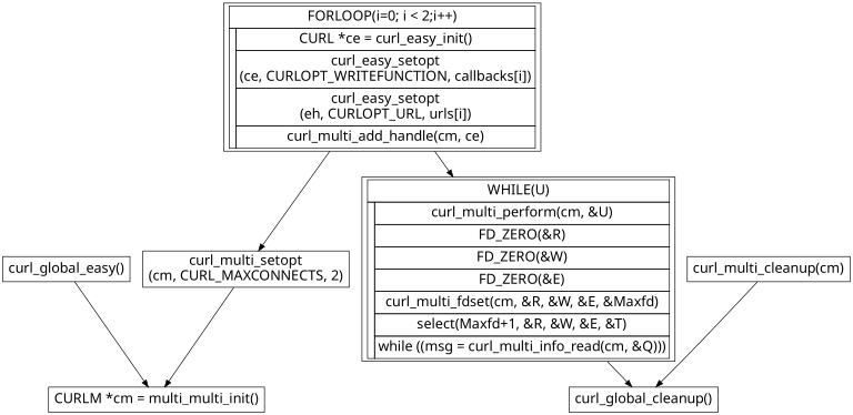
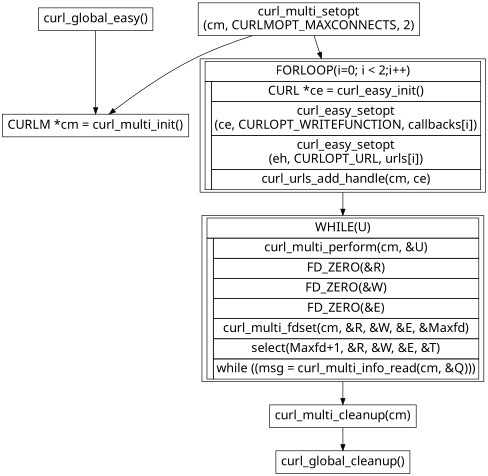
  digraph {
    node [fontname="Microsoft YaHei" fontsize=20 shape=record]
    n1 [label="curl_global_easy()"]
-   n2 [label="CURLM *cm = multi_multi_init()"]
-   n3 [label="{curl_multi_setopt\n(cm, CURL_MAXCONNECTS, 2)}"]
-   n4 [label=< 			<TABLE BORDER="0" CELLBORDER="1" CELLSPACING="0" CELLPADDING="4"> 			  <TR> <TD COLSPAN="2">FORLOOP(i=0; i &lt; 2;i++)</TD> </TR> 			  <TR> <TD ROWSPAN="5"></TD> </TR> 			  <TR> <TD>CURL *ce = curl_easy_init()</TD> </TR> 			  <TR> <TD>curl_easy_setopt<BR/>(ce, CURLOPT_WRITEFUNCTION, callbacks[i])</TD> </TR> 			  <TR> <TD>curl_easy_setopt<BR/>(eh, CURLOPT_URL, urls[i])</TD> </TR> 			  <TR> <TD>curl_multi_add_handle(cm, ce)</TD> </TR> 			</TABLE> 		>]
+   n2 [label="CURLM *cm = curl_multi_init()"]
+   n3 [label="{curl_multi_setopt\n(cm, CURLMOPT_MAXCONNECTS, 2)}"]
+   n4 [label=< 			<TABLE BORDER="0" CELLBORDER="1" CELLSPACING="0" CELLPADDING="4"> 			  <TR> <TD COLSPAN="2">FORLOOP(i=0; i &lt; 2;i++)</TD> </TR> 			  <TR> <TD ROWSPAN="5"></TD> </TR> 			  <TR> <TD>CURL *ce = curl_easy_init()</TD> </TR> 			  <TR> <TD>curl_easy_setopt<BR/>(ce, CURLOPT_WRITEFUNCTION, callbacks[i])</TD> </TR> 			  <TR> <TD>curl_easy_setopt<BR/>(eh, CURLOPT_URL, urls[i])</TD> </TR> 			  <TR> <TD>curl_urls_add_handle(cm, ce)</TD> </TR> 			</TABLE> 		>]
    n5 [label=< 			<TABLE BORDER="0" CELLBORDER="1" CELLSPACING="0" CELLPADDING="4"> 			  <TR> <TD COLSPAN="2">WHILE(U)</TD> </TR> 			  <TR> <TD ROWSPAN="8"></TD> </TR> 			  <TR> <TD>curl_multi_perform(cm, &amp;U)</TD> </TR> 			  <TR> <TD>FD_ZERO(&amp;R)</TD> </TR> 			  <TR> <TD>FD_ZERO(&amp;W)</TD> </TR> 			  <TR> <TD>FD_ZERO(&amp;E)</TD> </TR> 			  <TR> <TD>curl_multi_fdset(cm, &amp;R, &amp;W, &amp;E, &amp;Maxfd)</TD> </TR> 			  <TR> <TD>select(Maxfd+1, &amp;R, &amp;W, &amp;E, &amp;T)</TD> </TR> 			  <TR> <TD>while ((msg = curl_multi_info_read(cm, &amp;Q)))</TD> </TR> 			</TABLE> 		>]
    n6 [label="curl_multi_cleanup(cm)"]
    n7 [label="curl_global_cleanup()"]
    n1 -> n2
    n3 -> n2
-   n4 -> n3
+   n3 -> n4
    n4 -> n5
-   n5 -> n7
+   n5 -> n6
    n6 -> n7
  }
